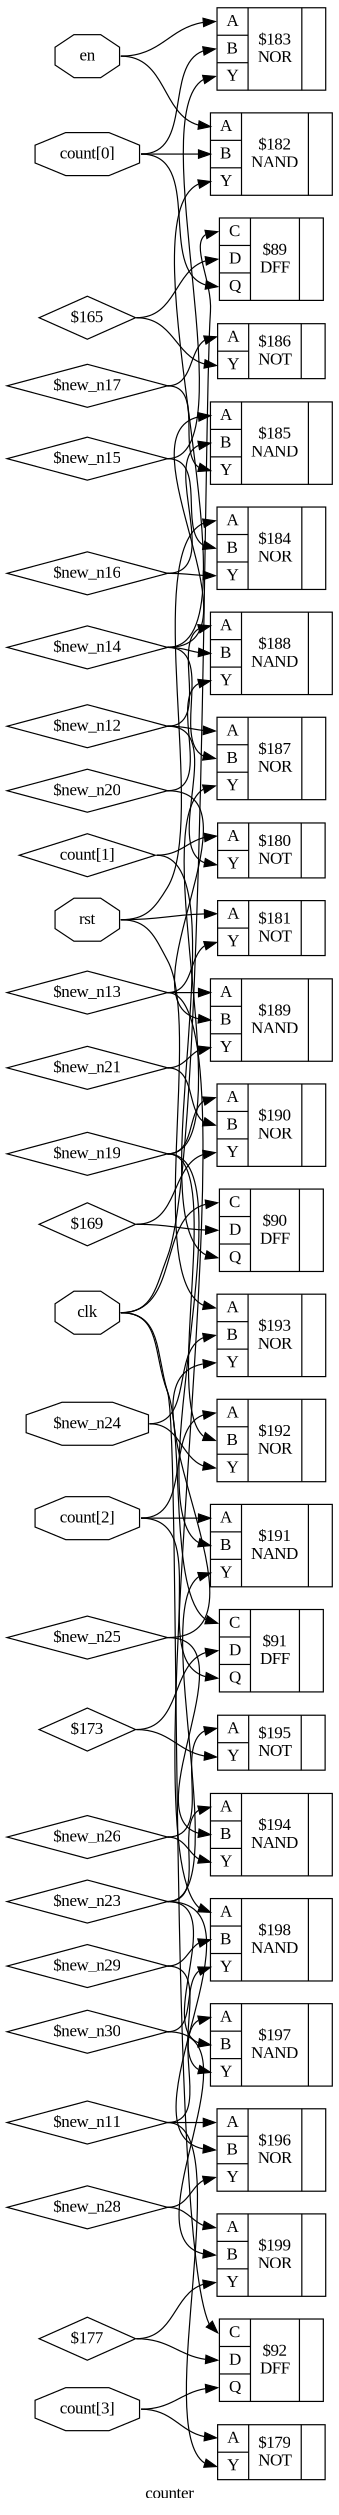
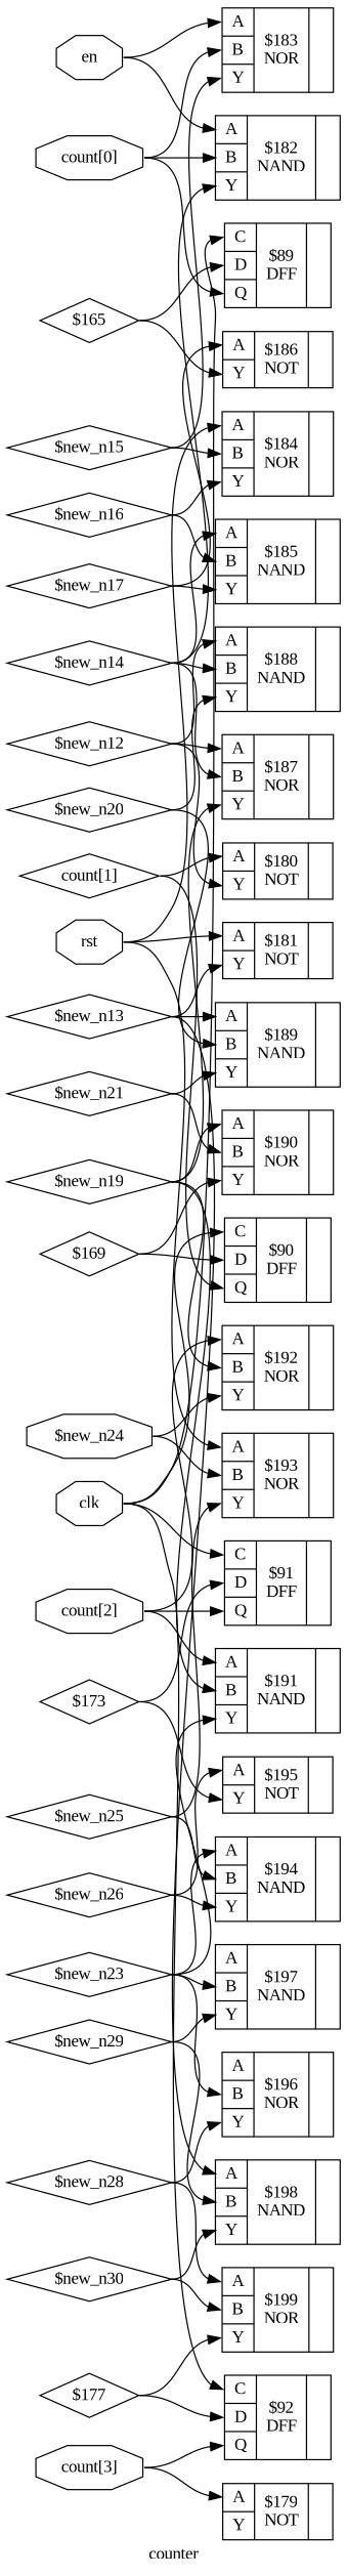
  digraph {
    fontname="Liberation Serif"
    label=counter
    rankdir=LR
    remincross=true
    node [fontname="Liberation Serif" shape=record]
    edge [color=black fontcolor=black fontname="Liberation Serif" headport="p29:w" tailport=e]
    n1 [color=black fontcolor=black label=clk shape=octagon]
    n2 [label="{{<p53> C|<p54> D|<p55> Q}|$89\nDFF|{}}"]
    n3 [label="{{<p53> C|<p54> D|<p55> Q}|$90\nDFF|{}}"]
    n4 [label="{{<p53> C|<p54> D|<p55> Q}|$91\nDFF|{}}"]
    n5 [label="{{<p53> C|<p54> D|<p55> Q}|$92\nDFF|{}}"]
    n6 [color=black fontcolor=black label="count[0]" shape=octagon]
    n7 [label="{{<p29> A|<p34> B|<p30> Y}|$182\nNAND|{}}"]
    n8 [label="{{<p29> A|<p34> B|<p30> Y}|$183\nNOR|{}}"]
    n9 [color=black fontcolor=black label="count[1]" shape=diamond]
    n10 [label="{{<p29> A|<p30> Y}|$180\nNOT|{}}"]
    n11 [color=black fontcolor=black label="count[2]" shape=octagon]
    n12 [label="{{<p29> A|<p34> B|<p30> Y}|$191\nNAND|{}}"]
    n13 [label="{{<p29> A|<p34> B|<p30> Y}|$192\nNOR|{}}"]
    n14 [color=black fontcolor=black label="count[3]" shape=octagon]
    n15 [label="{{<p29> A|<p30> Y}|$179\nNOT|{}}"]
    n16 [color=black fontcolor=black label=en shape=octagon]
    n17 [color=black fontcolor=black label=rst shape=octagon]
    n18 [label="{{<p29> A|<p30> Y}|$181\nNOT|{}}"]
    n19 [label="{{<p29> A|<p34> B|<p30> Y}|$184\nNOR|{}}"]
    n20 [label="{{<p29> A|<p34> B|<p30> Y}|$193\nNOR|{}}"]
    n21 [label="{{<p29> A|<p34> B|<p30> Y}|$185\nNAND|{}}"]
    n22 [label="{{<p29> A|<p30> Y}|$186\nNOT|{}}"]
    n23 [label="{{<p29> A|<p34> B|<p30> Y}|$187\nNOR|{}}"]
    n24 [label="{{<p29> A|<p34> B|<p30> Y}|$188\nNAND|{}}"]
    n25 [label="{{<p29> A|<p34> B|<p30> Y}|$189\nNAND|{}}"]
    n26 [label="{{<p29> A|<p34> B|<p30> Y}|$190\nNOR|{}}"]
    n27 [label="{{<p29> A|<p34> B|<p30> Y}|$194\nNAND|{}}"]
    n28 [label="{{<p29> A|<p30> Y}|$195\nNOT|{}}"]
    n29 [label="{{<p29> A|<p34> B|<p30> Y}|$196\nNOR|{}}"]
    n30 [label="{{<p29> A|<p34> B|<p30> Y}|$197\nNAND|{}}"]
    n31 [label="{{<p29> A|<p34> B|<p30> Y}|$198\nNAND|{}}"]
    n32 [label="{{<p29> A|<p34> B|<p30> Y}|$199\nNOR|{}}"]
    n33 [label="$165" shape=diamond]
    n34 [label="$new_n16" shape=diamond]
    n35 [label="$new_n17" shape=diamond]
    n36 [label="$new_n19" shape=diamond]
    n37 [label="$new_n20" shape=diamond]
    n38 [label="$new_n21" shape=diamond]
    n39 [label="$new_n23" shape=diamond]
    n40 [label="$new_n24" shape=octagon]
    n41 [label="$new_n25" shape=diamond]
    n42 [label="$new_n26" shape=diamond]
    n43 [label="$new_n28" shape=diamond]
    n44 [label="$169" shape=diamond]
    n45 [label="$new_n29" shape=diamond]
    n46 [label="$new_n30" shape=diamond]
    n47 [label="$173" shape=diamond]
    n48 [label="$177" shape=diamond]
-   n49 [label="$new_n11" shape=diamond]
    n50 [label="$new_n12" shape=diamond]
    n51 [label="$new_n13" shape=diamond]
    n52 [label="$new_n14" shape=diamond]
    n53 [label="$new_n15" shape=diamond]
    n1 -> n2 [headport="p53:w"]
    n1 -> n3 [headport="p53:w"]
    n1 -> n4 [headport="p53:w"]
    n1 -> n5 [headport="p53:w"]
    n6 -> n2 [headport="p55:w"]
    n6 -> n7 [headport="p34:w"]
    n6 -> n8 [headport="p34:w"]
    n9 -> n3 [headport="p55:w"]
    n9 -> n10
    n11 -> n4 [headport="p55:w"]
    n11 -> n12
    n11 -> n13
    n14 -> n5 [headport="p55:w"]
    n14 -> n15
    n16 -> n7
    n16 -> n8
    n17 -> n18
    n17 -> n19
    n17 -> n20
    n33 -> n2 [headport="p54:w"]
    n33 -> n22 [headport="p30:w"]
    n34 -> n19 [headport="p30:w"]
    n34 -> n21 [headport="p34:w"]
    n35 -> n21 [headport="p30:w"]
    n35 -> n22
    n36 -> n12 [headport="p34:w"]
    n36 -> n13 [headport="p34:w"]
    n36 -> n23 [headport="p30:w"]
    n36 -> n26
    n37 -> n24 [headport="p30:w"]
    n37 -> n25 [headport="p34:w"]
    n38 -> n25 [headport="p30:w"]
    n38 -> n26 [headport="p34:w"]
    n39 -> n12 [headport="p30:w"]
    n39 -> n27
    n39 -> n29 [headport="p34:w"]
    n39 -> n30 [headport="p34:w"]
    n40 -> n13 [headport="p30:w"]
    n40 -> n20 [headport="p34:w"]
    n41 -> n20 [headport="p30:w"]
    n41 -> n27 [headport="p34:w"]
    n42 -> n27 [headport="p30:w"]
    n42 -> n28
    n43 -> n29 [headport="p30:w"]
    n43 -> n32
    n44 -> n3 [headport="p54:w"]
    n44 -> n26 [headport="p30:w"]
    n45 -> n30 [headport="p30:w"]
    n45 -> n31 [headport="p34:w"]
    n46 -> n31 [headport="p30:w"]
    n46 -> n32 [headport="p34:w"]
    n47 -> n4 [headport="p54:w"]
    n47 -> n28 [headport="p30:w"]
    n48 -> n5 [headport="p54:w"]
    n48 -> n32 [headport="p30:w"]
-   n49 -> n15 [headport="p30:w"]
-   n49 -> n29
-   n49 -> n30
    n50 -> n10 [headport="p30:w"]
    n50 -> n23
    n50 -> n24
    n51 -> n18 [headport="p30:w"]
    n51 -> n25
    n51 -> n31
    n52 -> n7 [headport="p30:w"]
    n52 -> n21
    n52 -> n23 [headport="p34:w"]
    n52 -> n24 [headport="p34:w"]
    n53 -> n8 [headport="p30:w"]
    n53 -> n19 [headport="p34:w"]
  }
